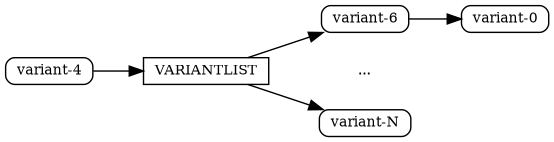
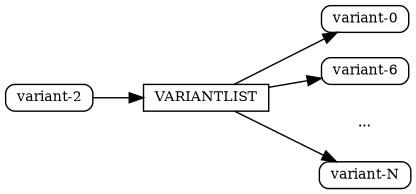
  digraph {
    fontname="DejaVu Serif"
    nodesep=0.25
    rankdir=LR
    node [fontname="DejaVu Serif" fontsize=10 shape=box style=rounded]
    edge [arrowhead=normal fontname="DejaVu Serif"]
    n1 [height=0.25 label="variant-0"]
    n2 [height=0.25 label="variant-6"]
-   n3 [height=0.25 label="variant-4"]
+   n3 [height=0.25 label="variant-2"]
    VARIANTLIST [height=0.25 style=solid]
    n5 [height=0.25 label="..." shape=none style=solid width=0]
    n6 [height=0.25 label="variant-N" width=0.75]
    subgraph sub_1 {
      n1
      n2
      n3
    }
    n3 -> VARIANTLIST
-   n2 -> n1
+   VARIANTLIST -> n1
    VARIANTLIST -> n2
    VARIANTLIST -> n5 [style=invis]
    VARIANTLIST -> n6 [style=solid]
  }
